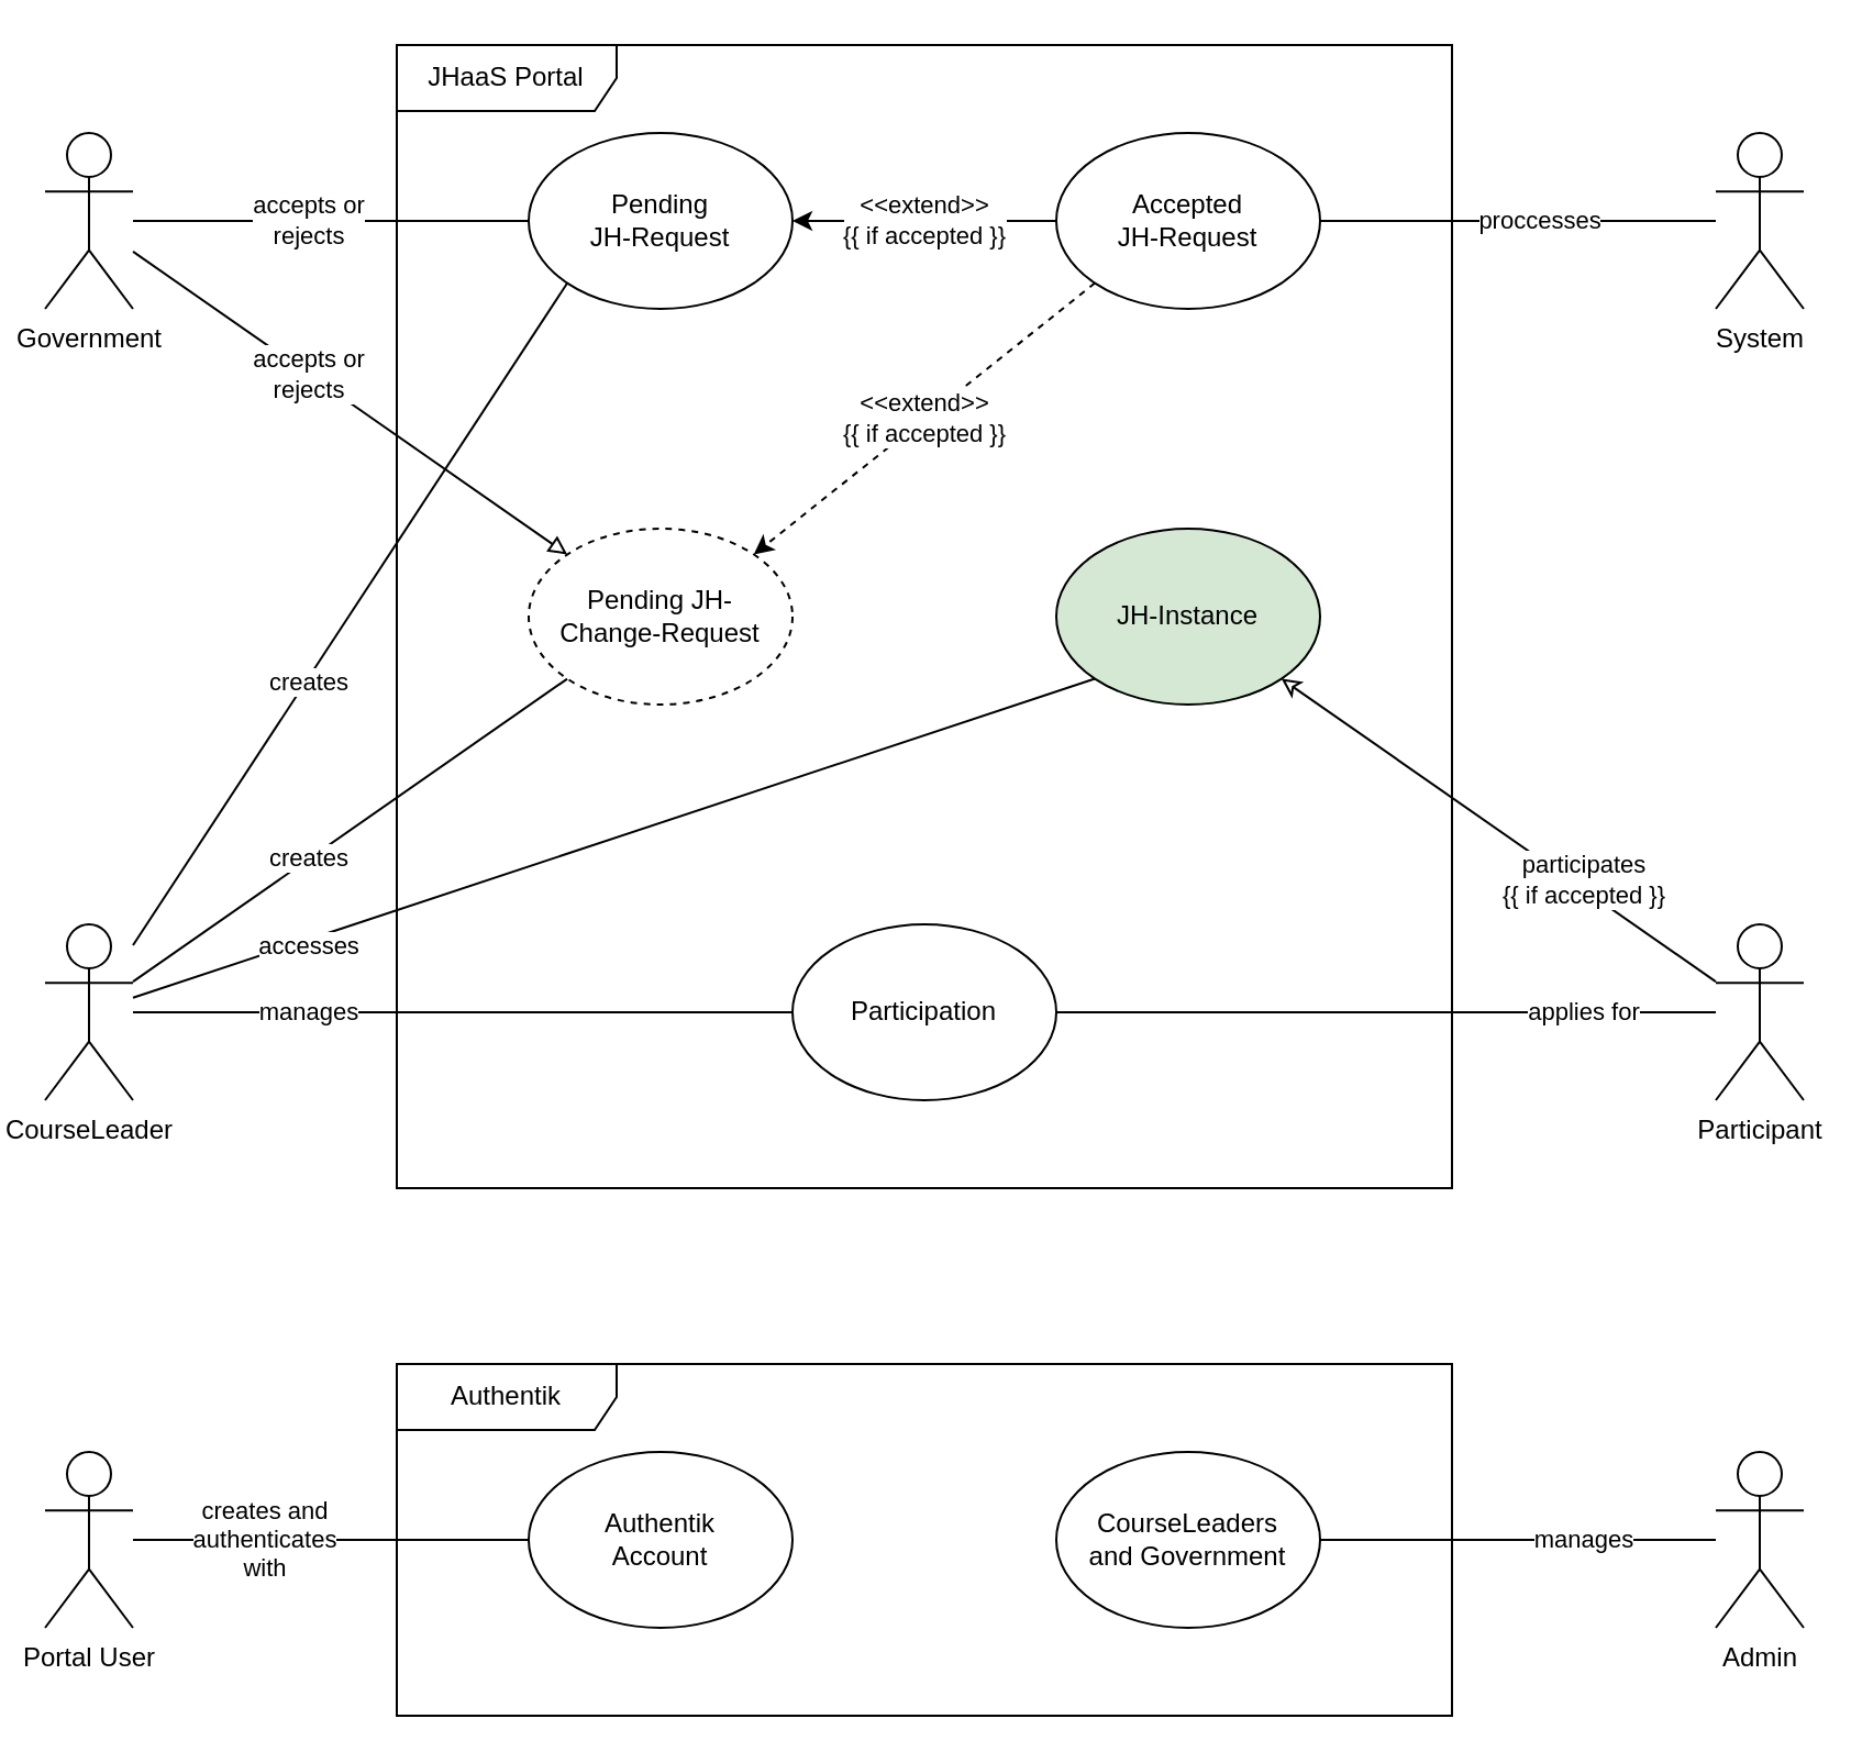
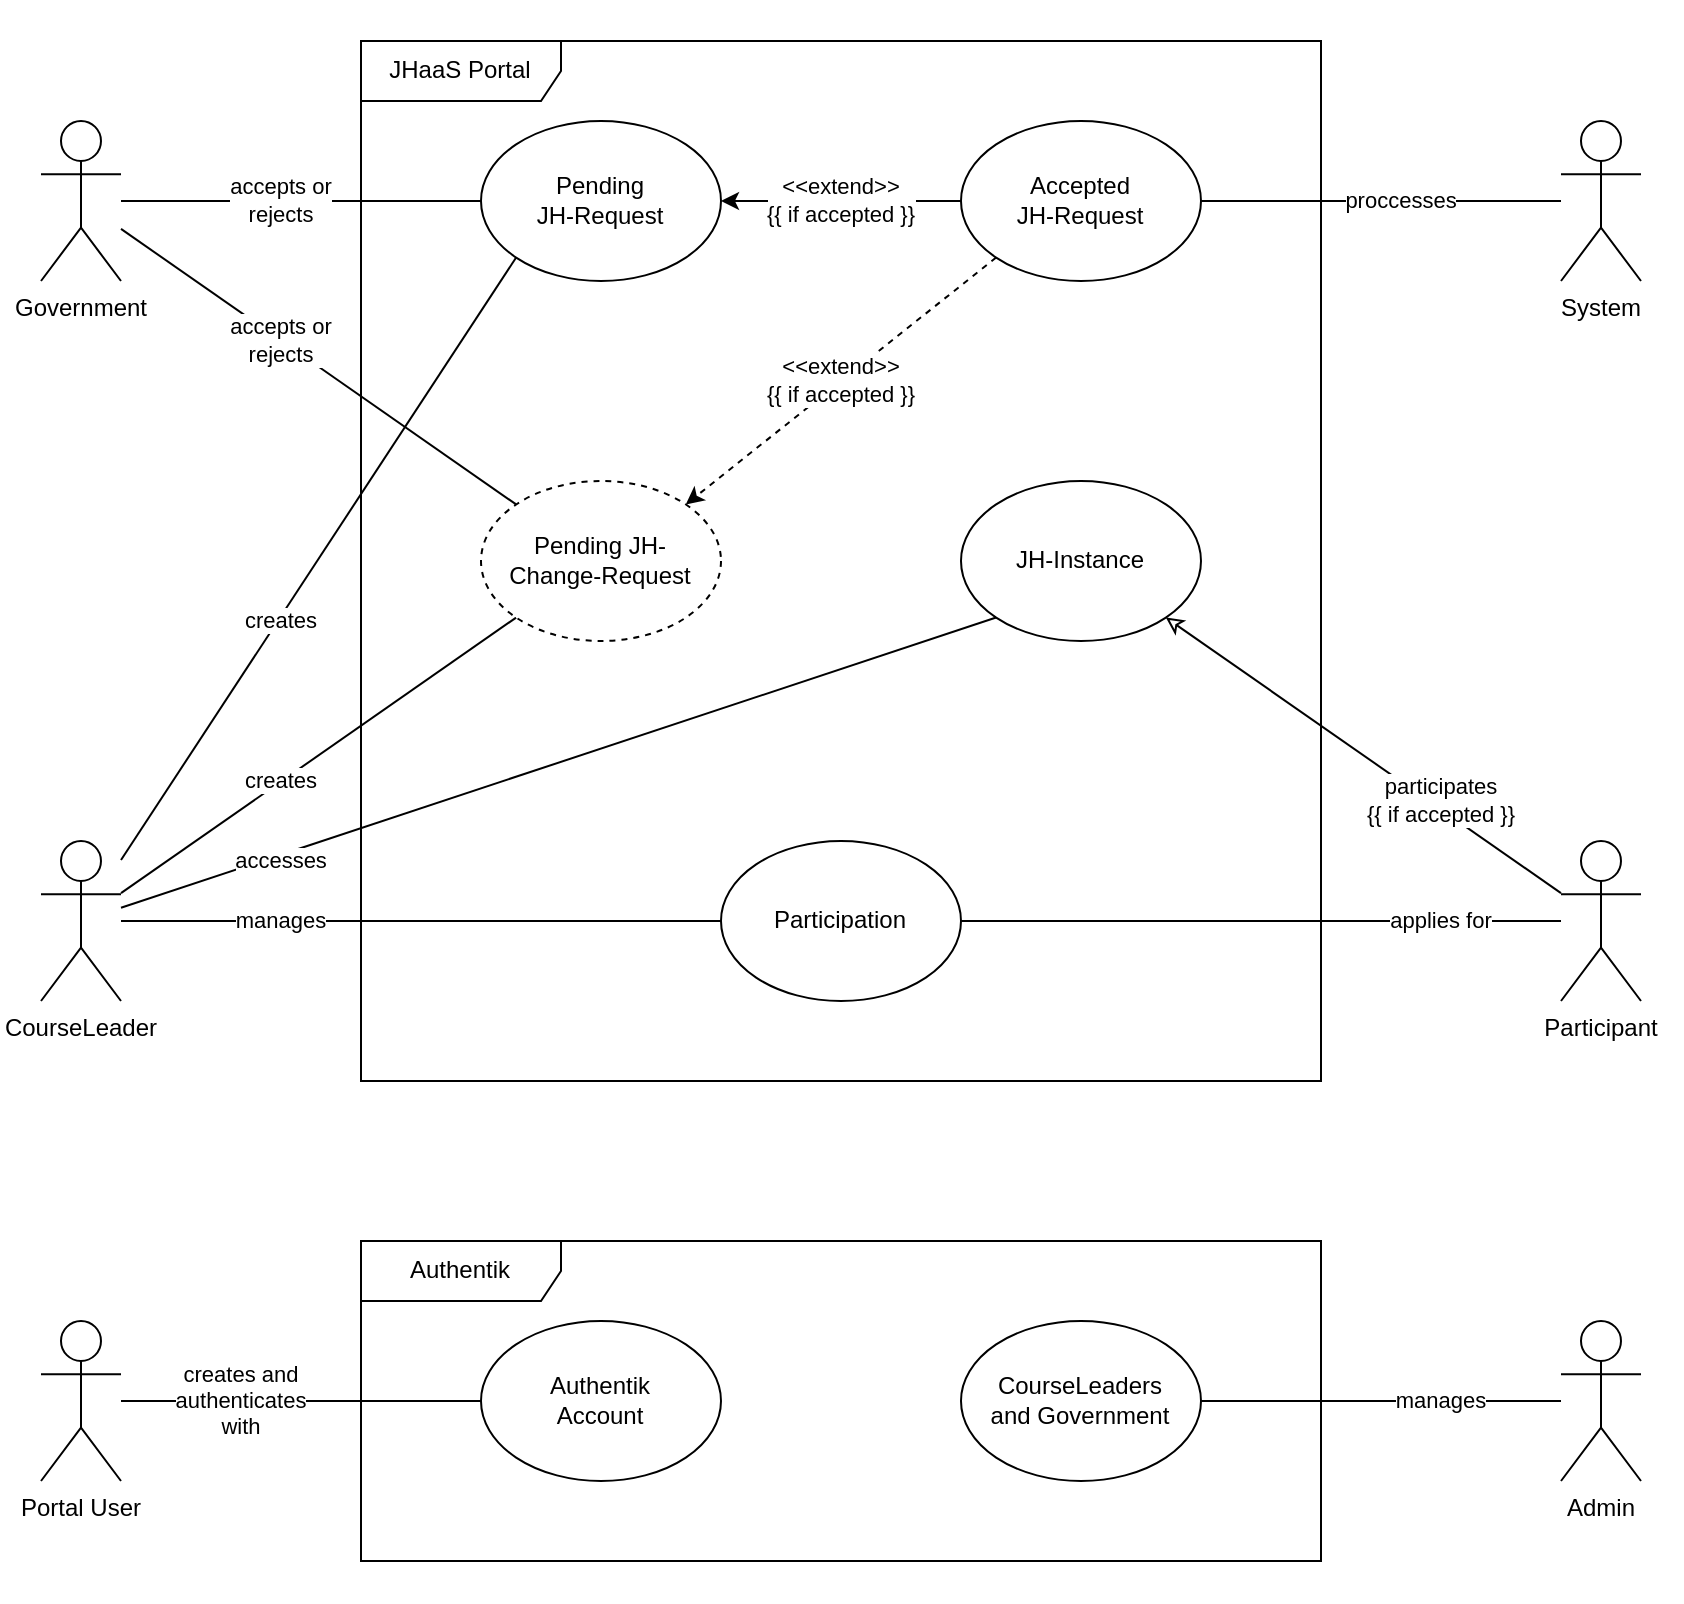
  <mxCell id="0" />
  <mxCell id="1" parent="0" />
  <mxCell id="2" value="creates" style="rounded=0;orthogonalLoop=1;jettySize=auto;html=1;entryX=0;entryY=1;entryDx=0;entryDy=0;endArrow=none;endFill=0;" parent="1" source="6" target="20" edge="1"><mxGeometry x="-0.189" relative="1" as="geometry"><mxPoint as="offset" /></mxGeometry></mxCell>
  <mxCell id="3" value="creates" style="rounded=0;orthogonalLoop=1;jettySize=auto;html=1;entryX=0;entryY=1;entryDx=0;entryDy=0;endArrow=none;endFill=0;" parent="1" source="6" target="13" edge="1"><mxGeometry x="-0.202" y="-1" relative="1" as="geometry"><mxPoint as="offset" /></mxGeometry></mxCell>
  <mxCell id="4" value="accesses" style="rounded=0;orthogonalLoop=1;jettySize=auto;html=1;entryX=0;entryY=1;entryDx=0;entryDy=0;endArrow=none;endFill=0;" parent="1" source="6" target="19" edge="1"><mxGeometry x="-0.639" y="-3" relative="1" as="geometry"><mxPoint as="offset" /></mxGeometry></mxCell>
  <mxCell id="5" value="manages" style="rounded=0;orthogonalLoop=1;jettySize=auto;html=1;entryX=0;entryY=0.5;entryDx=0;entryDy=0;endArrow=none;endFill=0;" parent="1" source="6" target="22" edge="1"><mxGeometry x="-0.467" relative="1" as="geometry"><mxPoint as="offset" /></mxGeometry></mxCell>
  <mxCell id="6" value="CourseLeader" style="shape=umlActor;verticalLabelPosition=bottom;verticalAlign=top;html=1;outlineConnect=0;" parent="1" vertex="1"><mxGeometry x="20" y="420" width="40" height="80" as="geometry" /></mxCell>
  <mxCell id="7" value="JHaaS Portal" style="shape=umlFrame;whiteSpace=wrap;html=1;pointerEvents=0;width=100;height=30;" parent="1" vertex="1"><mxGeometry x="180" y="20" width="480" height="520" as="geometry" /></mxCell>
  <mxCell id="8" value="manages" style="edgeStyle=orthogonalEdgeStyle;rounded=0;orthogonalLoop=1;jettySize=auto;html=1;entryX=1;entryY=0.5;entryDx=0;entryDy=0;endArrow=none;endFill=0;" parent="1" source="9" target="21" edge="1"><mxGeometry x="-0.333" relative="1" as="geometry"><mxPoint as="offset" /></mxGeometry></mxCell>
  <mxCell id="9" value="Admin" style="shape=umlActor;verticalLabelPosition=bottom;verticalAlign=top;html=1;outlineConnect=0;" parent="1" vertex="1"><mxGeometry x="780" y="660" width="40" height="80" as="geometry" /></mxCell>
  <mxCell id="10" value="&lt;div&gt;accepts or&lt;br&gt;&lt;/div&gt;&lt;div&gt;rejects&lt;br&gt;&lt;/div&gt;" style="rounded=0;orthogonalLoop=1;jettySize=auto;html=1;entryX=0;entryY=0.5;entryDx=0;entryDy=0;endArrow=none;endFill=0;" parent="1" source="12" target="13" edge="1"><mxGeometry x="-0.111" relative="1" as="geometry"><mxPoint as="offset" /></mxGeometry></mxCell>
- <mxCell id="11" value="&lt;div&gt;accepts or&lt;/div&gt;&lt;div&gt;rejects&lt;br&gt;&lt;/div&gt;" style="rounded=0;orthogonalLoop=1;jettySize=auto;html=1;entryX=0;entryY=0;entryDx=0;entryDy=0;endArrow=block;endFill=0;" parent="1" source="12" target="20" edge="1"><mxGeometry x="-0.189" relative="1" as="geometry"><mxPoint as="offset" /></mxGeometry></mxCell>
+ <mxCell id="11" value="&lt;div&gt;accepts or&lt;/div&gt;&lt;div&gt;rejects&lt;br&gt;&lt;/div&gt;" style="rounded=0;orthogonalLoop=1;jettySize=auto;html=1;entryX=0;entryY=0;entryDx=0;entryDy=0;endArrow=none;endFill=0;" parent="1" source="12" target="20" edge="1"><mxGeometry x="-0.189" relative="1" as="geometry"><mxPoint as="offset" /></mxGeometry></mxCell>
  <mxCell id="12" value="Government" style="shape=umlActor;verticalLabelPosition=bottom;verticalAlign=top;html=1;outlineConnect=0;" parent="1" vertex="1"><mxGeometry x="20" y="60" width="40" height="80" as="geometry" /></mxCell>
  <mxCell id="13" value="&lt;div&gt;Pending&lt;br&gt;&lt;/div&gt;&lt;div&gt;JH-Request&lt;br&gt;&lt;/div&gt;" style="ellipse;whiteSpace=wrap;html=1;" parent="1" vertex="1"><mxGeometry x="240" y="60" width="120" height="80" as="geometry" /></mxCell>
  <mxCell id="14" value="&lt;div&gt;&amp;lt;&amp;lt;extend&amp;gt;&amp;gt;&lt;/div&gt;&lt;div&gt;{{ if accepted }}&lt;/div&gt;" style="edgeStyle=orthogonalEdgeStyle;rounded=0;orthogonalLoop=1;jettySize=auto;html=1;entryX=1;entryY=0.5;entryDx=0;entryDy=0;dashed=0;" parent="1" source="16" target="13" edge="1"><mxGeometry relative="1" as="geometry" /></mxCell>
  <mxCell id="15" value="&lt;div&gt;&amp;lt;&amp;lt;extend&amp;gt;&amp;gt;&lt;br&gt;&lt;/div&gt;&lt;div&gt;{{ if accepted }}&lt;/div&gt;" style="rounded=0;orthogonalLoop=1;jettySize=auto;html=1;exitX=0;exitY=1;exitDx=0;exitDy=0;entryX=1;entryY=0;entryDx=0;entryDy=0;dashed=1;" parent="1" source="16" target="20" edge="1"><mxGeometry relative="1" as="geometry" /></mxCell>
  <mxCell id="16" value="&lt;div&gt;Accepted&lt;br&gt;&lt;/div&gt;&lt;div&gt;JH-Request&lt;br&gt;&lt;/div&gt;" style="ellipse;whiteSpace=wrap;html=1;" parent="1" vertex="1"><mxGeometry x="480" y="60" width="120" height="80" as="geometry" /></mxCell>
  <mxCell id="17" value="&lt;div&gt;proccesses&lt;/div&gt;" style="rounded=0;orthogonalLoop=1;jettySize=auto;html=1;entryX=1;entryY=0.5;entryDx=0;entryDy=0;endArrow=none;endFill=0;" parent="1" source="18" target="16" edge="1"><mxGeometry x="-0.111" relative="1" as="geometry"><mxPoint as="offset" /></mxGeometry></mxCell>
  <mxCell id="18" value="System" style="shape=umlActor;verticalLabelPosition=bottom;verticalAlign=top;html=1;outlineConnect=0;" parent="1" vertex="1"><mxGeometry x="780" y="60" width="40" height="80" as="geometry" /></mxCell>
- <mxCell id="19" value="&lt;div&gt;JH-Instance&lt;/div&gt;" style="ellipse;whiteSpace=wrap;html=1;fillColor=#d5e8d4;" parent="1" vertex="1"><mxGeometry x="480" y="240" width="120" height="80" as="geometry" /></mxCell>
+ <mxCell id="19" value="&lt;div&gt;JH-Instance&lt;/div&gt;" style="ellipse;whiteSpace=wrap;html=1;" parent="1" vertex="1"><mxGeometry x="480" y="240" width="120" height="80" as="geometry" /></mxCell>
  <mxCell id="20" value="&lt;div&gt;Pending JH-&lt;/div&gt;&lt;div&gt;Change-Request&lt;br&gt;&lt;/div&gt;" style="ellipse;whiteSpace=wrap;html=1;dashed=1;" parent="1" vertex="1"><mxGeometry x="240" y="240" width="120" height="80" as="geometry" /></mxCell>
  <mxCell id="21" value="&lt;div&gt;CourseLeaders&lt;/div&gt;and Government" style="ellipse;whiteSpace=wrap;html=1;" parent="1" vertex="1"><mxGeometry x="480" y="660" width="120" height="80" as="geometry" /></mxCell>
  <mxCell id="22" value="Participation" style="ellipse;whiteSpace=wrap;html=1;" parent="1" vertex="1"><mxGeometry x="360" y="420" width="120" height="80" as="geometry" /></mxCell>
  <mxCell id="23" value="Authentik" style="shape=umlFrame;whiteSpace=wrap;html=1;pointerEvents=0;width=100;height=30;" vertex="1" parent="1"><mxGeometry x="180" y="620" width="480" height="160" as="geometry" /></mxCell>
  <mxCell id="24" value="applies for" style="edgeStyle=orthogonalEdgeStyle;rounded=0;orthogonalLoop=1;jettySize=auto;html=1;endArrow=none;endFill=0;" edge="1" parent="1" source="26" target="22"><mxGeometry x="-0.6" relative="1" as="geometry"><mxPoint as="offset" /></mxGeometry></mxCell>
  <mxCell id="25" value="&lt;div&gt;participates&lt;/div&gt;&lt;div&gt;{{ if accepted }}&lt;br&gt;&lt;/div&gt;" style="rounded=0;orthogonalLoop=1;jettySize=auto;html=1;entryX=1;entryY=1;entryDx=0;entryDy=0;endArrow=classic;endFill=0;" edge="1" parent="1" source="26" target="19"><mxGeometry x="-0.373" y="-3" relative="1" as="geometry"><mxPoint x="780" y="450" as="sourcePoint" /><mxPoint x="1" as="offset" /></mxGeometry></mxCell>
  <mxCell id="26" value="Participant" style="shape=umlActor;verticalLabelPosition=bottom;verticalAlign=top;html=1;outlineConnect=0;" vertex="1" parent="1"><mxGeometry x="780" y="420" width="40" height="80" as="geometry" /></mxCell>
  <mxCell id="27" value="&lt;div&gt;creates and&lt;br&gt;&lt;/div&gt;&lt;div&gt;authenticates&lt;/div&gt;&lt;div&gt;with&lt;br&gt;&lt;/div&gt;" style="rounded=0;orthogonalLoop=1;jettySize=auto;html=1;exitX=0;exitY=0.5;exitDx=0;exitDy=0;endArrow=none;endFill=0;" edge="1" parent="1" source="28" target="29"><mxGeometry x="0.333" relative="1" as="geometry"><mxPoint x="70" y="730" as="targetPoint" /><mxPoint as="offset" /></mxGeometry></mxCell>
  <mxCell id="28" value="&lt;div&gt;Authentik&lt;/div&gt;&lt;div&gt;Account&lt;br&gt;&lt;/div&gt;" style="ellipse;whiteSpace=wrap;html=1;" vertex="1" parent="1"><mxGeometry x="240" y="660" width="120" height="80" as="geometry" /></mxCell>
  <mxCell id="29" value="Portal User" style="shape=umlActor;verticalLabelPosition=bottom;verticalAlign=top;html=1;outlineConnect=0;" vertex="1" parent="1"><mxGeometry x="20" y="660" width="40" height="80" as="geometry" /></mxCell>
